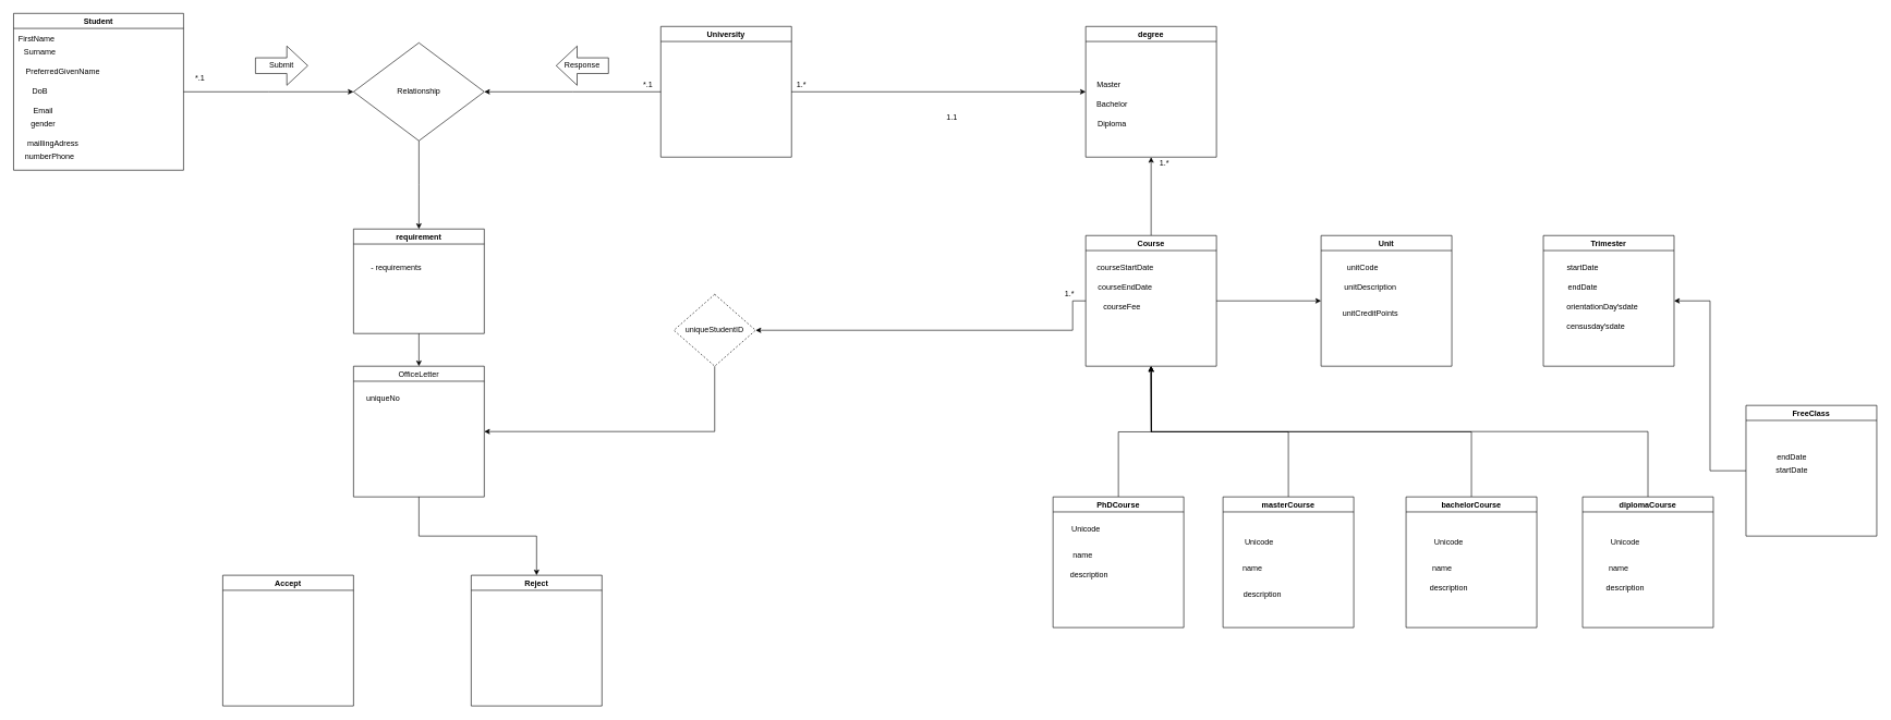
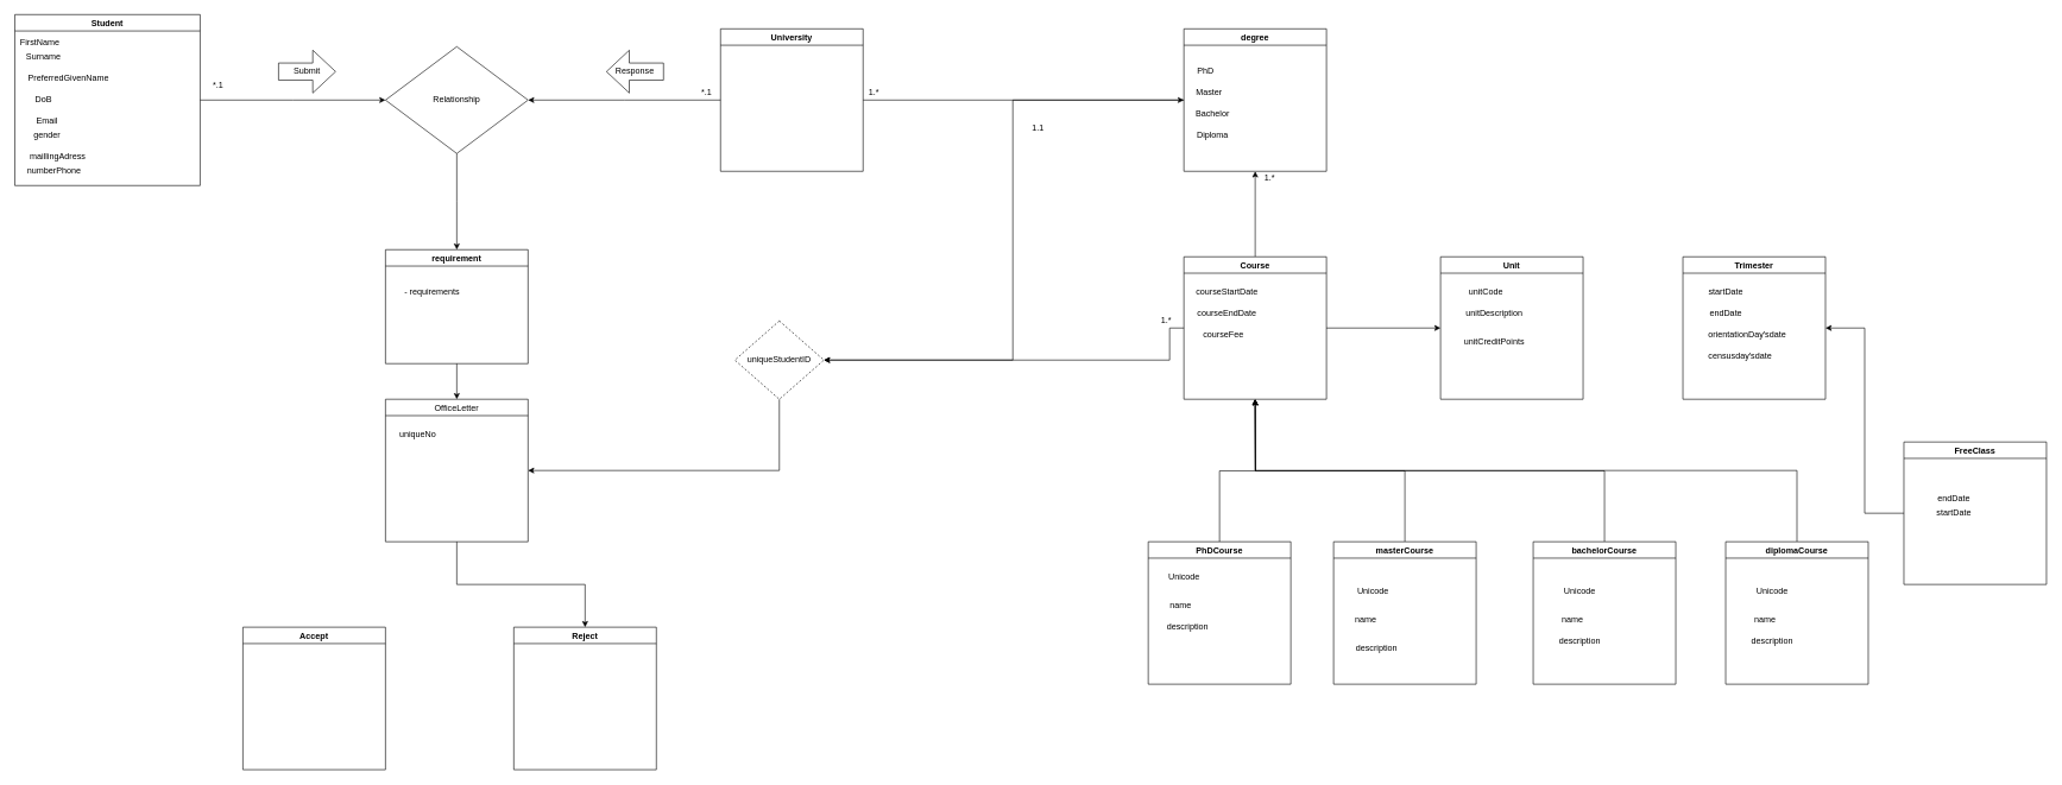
  <mxCell id="0" />
  <mxCell id="1" parent="0" />
  <mxCell id="2" style="edgeStyle=orthogonalEdgeStyle;rounded=0;orthogonalLoop=1;jettySize=auto;html=1;entryX=0;entryY=0.5;entryDx=0;entryDy=0;" edge="1" parent="1" source="4" target="6"><mxGeometry relative="1" as="geometry" /></mxCell>
  <mxCell id="3" style="edgeStyle=orthogonalEdgeStyle;rounded=0;orthogonalLoop=1;jettySize=auto;html=1;exitX=0;exitY=0.5;exitDx=0;exitDy=0;" edge="1" parent="1" source="4"><mxGeometry relative="1" as="geometry"><mxPoint x="740" y="140" as="targetPoint" /></mxGeometry></mxCell>
  <mxCell id="4" value="University" style="swimlane;startSize=23;" vertex="1" parent="1"><mxGeometry x="1010" y="40" width="200" height="200" as="geometry" /></mxCell>
+ <mxCell id="5" style="edgeStyle=orthogonalEdgeStyle;rounded=0;orthogonalLoop=1;jettySize=auto;html=1;exitX=0;exitY=0.5;exitDx=0;exitDy=0;entryX=1;entryY=0.5;entryDx=0;entryDy=0;" edge="1" parent="1" source="6" target="63"><mxGeometry relative="1" as="geometry"><Array as="points"><mxPoint x="1420" y="140" /><mxPoint x="1420" y="505" /></Array></mxGeometry></mxCell>
  <mxCell id="6" value="degree" style="swimlane;" vertex="1" parent="1"><mxGeometry x="1660" y="40" width="200" height="200" as="geometry" /></mxCell>
+ <mxCell id="7" value="PhD" style="text;html=1;align=center;verticalAlign=middle;resizable=0;points=[];autosize=1;strokeColor=none;fillColor=none;" vertex="1" parent="6"><mxGeometry x="10" y="50" width="40" height="20" as="geometry" /></mxCell>
  <mxCell id="8" value="Master" style="text;html=1;align=center;verticalAlign=middle;resizable=0;points=[];autosize=1;strokeColor=none;fillColor=none;" vertex="1" parent="6"><mxGeometry x="10" y="80" width="50" height="20" as="geometry" /></mxCell>
  <mxCell id="9" value="Bachelor" style="text;html=1;align=center;verticalAlign=middle;resizable=0;points=[];autosize=1;strokeColor=none;fillColor=none;" vertex="1" parent="6"><mxGeometry x="10" y="110" width="60" height="20" as="geometry" /></mxCell>
  <mxCell id="10" value="Diploma" style="text;html=1;align=center;verticalAlign=middle;resizable=0;points=[];autosize=1;strokeColor=none;fillColor=none;" vertex="1" parent="6"><mxGeometry x="10" y="140" width="60" height="20" as="geometry" /></mxCell>
  <mxCell id="11" style="edgeStyle=orthogonalEdgeStyle;rounded=0;orthogonalLoop=1;jettySize=auto;html=1;exitX=0.5;exitY=0;exitDx=0;exitDy=0;" edge="1" parent="1" source="12"><mxGeometry relative="1" as="geometry"><mxPoint x="1760" y="560" as="targetPoint" /></mxGeometry></mxCell>
  <mxCell id="12" value="masterCourse" style="swimlane;" vertex="1" parent="1"><mxGeometry x="1870" y="760" width="200" height="200" as="geometry" /></mxCell>
  <mxCell id="13" value="name" style="text;html=1;align=center;verticalAlign=middle;resizable=0;points=[];autosize=1;strokeColor=none;fillColor=none;" vertex="1" parent="12"><mxGeometry x="20" y="100" width="50" height="20" as="geometry" /></mxCell>
  <mxCell id="14" value="Unicode" style="text;html=1;align=center;verticalAlign=middle;resizable=0;points=[];autosize=1;strokeColor=none;fillColor=none;" vertex="1" parent="12"><mxGeometry x="25" y="60" width="60" height="20" as="geometry" /></mxCell>
  <mxCell id="15" value="description" style="text;html=1;align=center;verticalAlign=middle;resizable=0;points=[];autosize=1;strokeColor=none;fillColor=none;" vertex="1" parent="12"><mxGeometry x="25" y="140" width="70" height="20" as="geometry" /></mxCell>
  <mxCell id="16" style="edgeStyle=orthogonalEdgeStyle;rounded=0;orthogonalLoop=1;jettySize=auto;html=1;" edge="1" parent="1" source="17"><mxGeometry relative="1" as="geometry"><mxPoint x="1760" y="560" as="targetPoint" /></mxGeometry></mxCell>
  <mxCell id="17" value="PhDCourse" style="swimlane;" vertex="1" parent="1"><mxGeometry x="1610" y="760" width="200" height="200" as="geometry" /></mxCell>
  <mxCell id="18" value="description" style="text;html=1;align=center;verticalAlign=middle;resizable=0;points=[];autosize=1;strokeColor=none;fillColor=none;" vertex="1" parent="17"><mxGeometry x="20" y="110" width="70" height="20" as="geometry" /></mxCell>
  <mxCell id="19" value="name" style="text;html=1;align=center;verticalAlign=middle;resizable=0;points=[];autosize=1;strokeColor=none;fillColor=none;" vertex="1" parent="17"><mxGeometry x="20" y="80" width="50" height="20" as="geometry" /></mxCell>
  <mxCell id="20" value="Unicode" style="text;html=1;align=center;verticalAlign=middle;resizable=0;points=[];autosize=1;strokeColor=none;fillColor=none;" vertex="1" parent="17"><mxGeometry x="20" y="40" width="60" height="20" as="geometry" /></mxCell>
  <mxCell id="21" style="edgeStyle=orthogonalEdgeStyle;rounded=0;orthogonalLoop=1;jettySize=auto;html=1;exitX=0.5;exitY=0;exitDx=0;exitDy=0;" edge="1" parent="1" source="22"><mxGeometry relative="1" as="geometry"><mxPoint x="1760" y="560" as="targetPoint" /></mxGeometry></mxCell>
  <mxCell id="22" value="bachelorCourse" style="swimlane;" vertex="1" parent="1"><mxGeometry x="2150" y="760" width="200" height="200" as="geometry" /></mxCell>
  <mxCell id="23" value="description" style="text;html=1;align=center;verticalAlign=middle;resizable=0;points=[];autosize=1;strokeColor=none;fillColor=none;" vertex="1" parent="22"><mxGeometry x="30" y="130" width="70" height="20" as="geometry" /></mxCell>
  <mxCell id="24" value="name" style="text;html=1;align=center;verticalAlign=middle;resizable=0;points=[];autosize=1;strokeColor=none;fillColor=none;" vertex="1" parent="22"><mxGeometry x="30" y="100" width="50" height="20" as="geometry" /></mxCell>
  <mxCell id="25" value="Unicode" style="text;html=1;align=center;verticalAlign=middle;resizable=0;points=[];autosize=1;strokeColor=none;fillColor=none;" vertex="1" parent="22"><mxGeometry x="35" y="60" width="60" height="20" as="geometry" /></mxCell>
  <mxCell id="26" style="edgeStyle=orthogonalEdgeStyle;rounded=0;orthogonalLoop=1;jettySize=auto;html=1;exitX=0.5;exitY=0;exitDx=0;exitDy=0;entryX=0.5;entryY=1;entryDx=0;entryDy=0;" edge="1" parent="1" source="27" target="52"><mxGeometry relative="1" as="geometry" /></mxCell>
  <mxCell id="27" value="diplomaCourse" style="swimlane;" vertex="1" parent="1"><mxGeometry x="2420" y="760" width="200" height="200" as="geometry" /></mxCell>
  <mxCell id="28" value="description" style="text;html=1;align=center;verticalAlign=middle;resizable=0;points=[];autosize=1;strokeColor=none;fillColor=none;" vertex="1" parent="27"><mxGeometry x="30" y="130" width="70" height="20" as="geometry" /></mxCell>
  <mxCell id="29" value="name" style="text;html=1;align=center;verticalAlign=middle;resizable=0;points=[];autosize=1;strokeColor=none;fillColor=none;" vertex="1" parent="27"><mxGeometry x="30" y="100" width="50" height="20" as="geometry" /></mxCell>
  <mxCell id="30" value="Unicode" style="text;html=1;align=center;verticalAlign=middle;resizable=0;points=[];autosize=1;strokeColor=none;fillColor=none;" vertex="1" parent="27"><mxGeometry x="35" y="60" width="60" height="20" as="geometry" /></mxCell>
  <mxCell id="31" style="edgeStyle=orthogonalEdgeStyle;rounded=0;orthogonalLoop=1;jettySize=auto;html=1;exitX=1;exitY=0.5;exitDx=0;exitDy=0;entryX=0;entryY=0.5;entryDx=0;entryDy=0;" edge="1" parent="1" source="32"><mxGeometry relative="1" as="geometry"><mxPoint x="540" y="140" as="targetPoint" /></mxGeometry></mxCell>
  <mxCell id="32" value="Student" style="swimlane;" vertex="1" parent="1"><mxGeometry x="20" y="20" width="260" height="240" as="geometry" /></mxCell>
  <mxCell id="33" value="FirstName" style="text;html=1;align=center;verticalAlign=middle;resizable=0;points=[];autosize=1;strokeColor=none;fillColor=none;" vertex="1" parent="32"><mxGeometry y="30" width="70" height="20" as="geometry" /></mxCell>
  <mxCell id="34" value="Surname" style="text;html=1;align=center;verticalAlign=middle;resizable=0;points=[];autosize=1;strokeColor=none;fillColor=none;" vertex="1" parent="32"><mxGeometry x="10" y="50" width="60" height="20" as="geometry" /></mxCell>
  <mxCell id="35" value="PreferredGivenName" style="text;html=1;align=center;verticalAlign=middle;resizable=0;points=[];autosize=1;strokeColor=none;fillColor=none;" vertex="1" parent="32"><mxGeometry x="10" y="80" width="130" height="20" as="geometry" /></mxCell>
  <mxCell id="36" value="DoB" style="text;html=1;align=center;verticalAlign=middle;resizable=0;points=[];autosize=1;strokeColor=none;fillColor=none;" vertex="1" parent="32"><mxGeometry x="20" y="110" width="40" height="20" as="geometry" /></mxCell>
  <mxCell id="37" value="Email" style="text;html=1;align=center;verticalAlign=middle;resizable=0;points=[];autosize=1;strokeColor=none;fillColor=none;" vertex="1" parent="32"><mxGeometry x="20" y="140" width="50" height="20" as="geometry" /></mxCell>
  <mxCell id="38" value="gender" style="text;html=1;align=center;verticalAlign=middle;resizable=0;points=[];autosize=1;strokeColor=none;fillColor=none;" vertex="1" parent="32"><mxGeometry x="20" y="160" width="50" height="20" as="geometry" /></mxCell>
  <mxCell id="39" value="maillingAdress" style="text;html=1;align=center;verticalAlign=middle;resizable=0;points=[];autosize=1;strokeColor=none;fillColor=none;" vertex="1" parent="32"><mxGeometry x="15" y="190" width="90" height="20" as="geometry" /></mxCell>
  <mxCell id="40" value="numberPhone" style="text;html=1;align=center;verticalAlign=middle;resizable=0;points=[];autosize=1;strokeColor=none;fillColor=none;" vertex="1" parent="32"><mxGeometry x="10" y="210" width="90" height="20" as="geometry" /></mxCell>
  <mxCell id="41" style="edgeStyle=orthogonalEdgeStyle;rounded=0;orthogonalLoop=1;jettySize=auto;html=1;exitX=0.5;exitY=1;exitDx=0;exitDy=0;entryX=0.5;entryY=0;entryDx=0;entryDy=0;" edge="1" parent="1" source="42"><mxGeometry relative="1" as="geometry"><mxPoint x="640" y="350" as="targetPoint" /></mxGeometry></mxCell>
  <mxCell id="42" value="Relationship" style="rhombus;whiteSpace=wrap;html=1;" vertex="1" parent="1"><mxGeometry x="540" y="65" width="200" height="150" as="geometry" /></mxCell>
  <mxCell id="43" style="edgeStyle=orthogonalEdgeStyle;rounded=0;orthogonalLoop=1;jettySize=auto;html=1;exitX=0.5;exitY=1;exitDx=0;exitDy=0;entryX=0.5;entryY=0;entryDx=0;entryDy=0;" edge="1" parent="1" source="44" target="47"><mxGeometry relative="1" as="geometry" /></mxCell>
  <mxCell id="44" value="requirement" style="swimlane;" vertex="1" parent="1"><mxGeometry x="540" y="350" width="200" height="160" as="geometry" /></mxCell>
  <mxCell id="45" value="- requirements" style="text;html=1;align=center;verticalAlign=middle;resizable=0;points=[];autosize=1;strokeColor=none;fillColor=none;" vertex="1" parent="44"><mxGeometry x="20" y="50" width="90" height="20" as="geometry" /></mxCell>
  <mxCell id="46" style="edgeStyle=orthogonalEdgeStyle;rounded=0;orthogonalLoop=1;jettySize=auto;html=1;entryX=0.5;entryY=0;entryDx=0;entryDy=0;" edge="1" parent="1" source="47" target="65"><mxGeometry relative="1" as="geometry" /></mxCell>
  <mxCell id="47" value="OfficeLetter" style="swimlane;fontStyle=0" vertex="1" parent="1"><mxGeometry x="540" y="560" width="200" height="200" as="geometry" /></mxCell>
  <mxCell id="48" value="uniqueNo" style="text;html=1;align=center;verticalAlign=middle;resizable=0;points=[];autosize=1;strokeColor=none;fillColor=none;" vertex="1" parent="47"><mxGeometry x="10" y="40" width="70" height="20" as="geometry" /></mxCell>
  <mxCell id="49" style="edgeStyle=orthogonalEdgeStyle;rounded=0;orthogonalLoop=1;jettySize=auto;html=1;entryX=0.5;entryY=1;entryDx=0;entryDy=0;" edge="1" parent="1" source="52" target="6"><mxGeometry relative="1" as="geometry" /></mxCell>
  <mxCell id="50" style="edgeStyle=orthogonalEdgeStyle;rounded=0;orthogonalLoop=1;jettySize=auto;html=1;entryX=1;entryY=0.5;entryDx=0;entryDy=0;" edge="1" parent="1" source="52" target="63"><mxGeometry relative="1" as="geometry"><Array as="points"><mxPoint x="1640" y="460" /><mxPoint x="1640" y="505" /></Array></mxGeometry></mxCell>
  <mxCell id="51" style="edgeStyle=orthogonalEdgeStyle;rounded=0;orthogonalLoop=1;jettySize=auto;html=1;exitX=1;exitY=0.5;exitDx=0;exitDy=0;entryX=0;entryY=0.5;entryDx=0;entryDy=0;" edge="1" parent="1" source="52" target="66"><mxGeometry relative="1" as="geometry" /></mxCell>
  <mxCell id="52" value="Course" style="swimlane;" vertex="1" parent="1"><mxGeometry x="1660" y="360" width="200" height="200" as="geometry" /></mxCell>
  <mxCell id="53" value="courseStartDate" style="text;html=1;align=center;verticalAlign=middle;resizable=0;points=[];autosize=1;strokeColor=none;fillColor=none;" vertex="1" parent="52"><mxGeometry x="10" y="40" width="100" height="20" as="geometry" /></mxCell>
  <mxCell id="54" value="courseEndDate" style="text;html=1;align=center;verticalAlign=middle;resizable=0;points=[];autosize=1;strokeColor=none;fillColor=none;" vertex="1" parent="52"><mxGeometry x="10" y="70" width="100" height="20" as="geometry" /></mxCell>
  <mxCell id="55" value="courseFee" style="text;html=1;align=center;verticalAlign=middle;resizable=0;points=[];autosize=1;strokeColor=none;fillColor=none;" vertex="1" parent="52"><mxGeometry x="20" y="100" width="70" height="20" as="geometry" /></mxCell>
  <mxCell id="56" value="*.1" style="text;html=1;align=center;verticalAlign=middle;resizable=0;points=[];autosize=1;strokeColor=none;fillColor=none;" vertex="1" parent="1"><mxGeometry x="290" y="110" width="30" height="20" as="geometry" /></mxCell>
  <mxCell id="57" value="*.1" style="text;html=1;align=center;verticalAlign=middle;resizable=0;points=[];autosize=1;strokeColor=none;fillColor=none;" vertex="1" parent="1"><mxGeometry x="975" y="120" width="30" height="20" as="geometry" /></mxCell>
  <mxCell id="58" value="1.*" style="text;html=1;align=center;verticalAlign=middle;resizable=0;points=[];autosize=1;strokeColor=none;fillColor=none;" vertex="1" parent="1"><mxGeometry x="1210" y="120" width="30" height="20" as="geometry" /></mxCell>
  <mxCell id="59" value="1.*" style="text;html=1;align=center;verticalAlign=middle;resizable=0;points=[];autosize=1;strokeColor=none;fillColor=none;" vertex="1" parent="1"><mxGeometry x="1765" y="240" width="30" height="20" as="geometry" /></mxCell>
  <mxCell id="60" value="1.*" style="text;html=1;align=center;verticalAlign=middle;resizable=0;points=[];autosize=1;strokeColor=none;fillColor=none;" vertex="1" parent="1"><mxGeometry x="1620" y="440" width="30" height="20" as="geometry" /></mxCell>
  <mxCell id="61" value="1.1" style="text;html=1;align=center;verticalAlign=middle;resizable=0;points=[];autosize=1;strokeColor=none;fillColor=none;" vertex="1" parent="1"><mxGeometry x="1440" y="170" width="30" height="20" as="geometry" /></mxCell>
  <mxCell id="62" style="edgeStyle=orthogonalEdgeStyle;rounded=0;orthogonalLoop=1;jettySize=auto;html=1;exitX=0.5;exitY=1;exitDx=0;exitDy=0;entryX=1;entryY=0.5;entryDx=0;entryDy=0;" edge="1" parent="1" source="63" target="47"><mxGeometry relative="1" as="geometry" /></mxCell>
  <mxCell id="63" value="uniqueStudentID" style="rhombus;whiteSpace=wrap;html=1;dashed=1;" vertex="1" parent="1"><mxGeometry x="1030" y="450" width="125" height="110" as="geometry" /></mxCell>
  <mxCell id="64" value="Accept" style="swimlane;" vertex="1" parent="1"><mxGeometry x="340" y="880" width="200" height="200" as="geometry" /></mxCell>
  <mxCell id="65" value="Reject" style="swimlane;" vertex="1" parent="1"><mxGeometry x="720" y="880" width="200" height="200" as="geometry" /></mxCell>
  <mxCell id="66" value="Unit" style="swimlane;" vertex="1" parent="1"><mxGeometry x="2020" y="360" width="200" height="200" as="geometry" /></mxCell>
  <mxCell id="67" value="unitCode&lt;span style=&quot;white-space: pre&quot;&gt; &lt;/span&gt;" style="text;html=1;align=center;verticalAlign=middle;resizable=0;points=[];autosize=1;strokeColor=none;fillColor=none;" vertex="1" parent="66"><mxGeometry x="30" y="40" width="70" height="20" as="geometry" /></mxCell>
  <mxCell id="68" value="unitDescription" style="text;html=1;align=center;verticalAlign=middle;resizable=0;points=[];autosize=1;strokeColor=none;fillColor=none;" vertex="1" parent="66"><mxGeometry x="30" y="70" width="90" height="20" as="geometry" /></mxCell>
  <mxCell id="69" value="unitCreditPoints" style="text;html=1;align=center;verticalAlign=middle;resizable=0;points=[];autosize=1;strokeColor=none;fillColor=none;" vertex="1" parent="66"><mxGeometry x="25" y="110" width="100" height="20" as="geometry" /></mxCell>
  <mxCell id="70" value="Trimester" style="swimlane;" vertex="1" parent="1"><mxGeometry x="2360" y="360" width="200" height="200" as="geometry" /></mxCell>
  <mxCell id="71" value="startDate" style="text;html=1;align=center;verticalAlign=middle;resizable=0;points=[];autosize=1;strokeColor=none;fillColor=none;" vertex="1" parent="70"><mxGeometry x="30" y="40" width="60" height="20" as="geometry" /></mxCell>
  <mxCell id="72" value="endDate" style="text;html=1;align=center;verticalAlign=middle;resizable=0;points=[];autosize=1;strokeColor=none;fillColor=none;" vertex="1" parent="70"><mxGeometry x="30" y="70" width="60" height="20" as="geometry" /></mxCell>
  <mxCell id="73" value="orientationDay'sdate" style="text;html=1;align=center;verticalAlign=middle;resizable=0;points=[];autosize=1;strokeColor=none;fillColor=none;" vertex="1" parent="70"><mxGeometry x="30" y="100" width="120" height="20" as="geometry" /></mxCell>
  <mxCell id="74" value="censusday'sdate" style="text;html=1;align=center;verticalAlign=middle;resizable=0;points=[];autosize=1;strokeColor=none;fillColor=none;" vertex="1" parent="70"><mxGeometry x="30" y="130" width="100" height="20" as="geometry" /></mxCell>
  <mxCell id="75" style="edgeStyle=orthogonalEdgeStyle;rounded=0;orthogonalLoop=1;jettySize=auto;html=1;exitX=0;exitY=0.5;exitDx=0;exitDy=0;entryX=1;entryY=0.5;entryDx=0;entryDy=0;" edge="1" parent="1" source="76" target="70"><mxGeometry relative="1" as="geometry" /></mxCell>
  <mxCell id="76" value="FreeClass" style="swimlane;" vertex="1" parent="1"><mxGeometry x="2670" y="620" width="200" height="200" as="geometry" /></mxCell>
  <mxCell id="77" value="endDate" style="text;html=1;align=center;verticalAlign=middle;resizable=0;points=[];autosize=1;strokeColor=none;fillColor=none;" vertex="1" parent="76"><mxGeometry x="40" y="70" width="60" height="20" as="geometry" /></mxCell>
  <mxCell id="78" value="startDate" style="text;html=1;align=center;verticalAlign=middle;resizable=0;points=[];autosize=1;strokeColor=none;fillColor=none;" vertex="1" parent="76"><mxGeometry x="40" y="90" width="60" height="20" as="geometry" /></mxCell>
  <mxCell id="79" value="Submit" style="shape=singleArrow;whiteSpace=wrap;html=1;arrowWidth=0.4;arrowSize=0.4;" vertex="1" parent="1"><mxGeometry x="390" y="70" width="80" height="60" as="geometry" /></mxCell>
  <mxCell id="80" value="Response" style="shape=singleArrow;whiteSpace=wrap;html=1;arrowWidth=0.4;arrowSize=0.4;direction=west;" vertex="1" parent="1"><mxGeometry x="850" y="70" width="80" height="60" as="geometry" /></mxCell>
